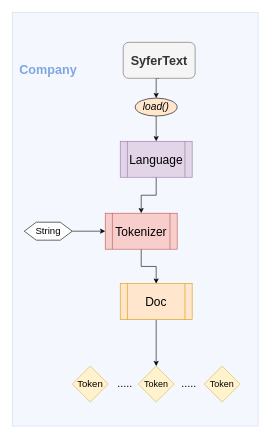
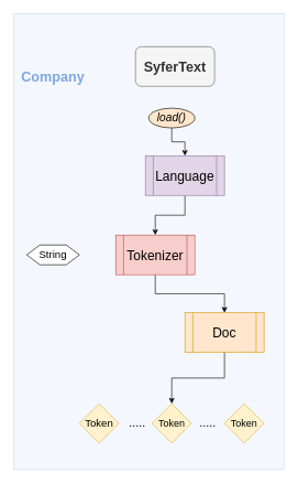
  <mxCell id="0" />
  <mxCell id="1" parent="0" />
  <mxCell id="2" value="" style="rounded=0;whiteSpace=wrap;html=1;fillColor=#dae8fc;strokeColor=#6c8ebf;opacity=30;" vertex="1" parent="1"><mxGeometry x="20" y="20" width="410" height="690" as="geometry" /></mxCell>
- <mxCell id="3" style="edgeStyle=orthogonalEdgeStyle;rounded=0;orthogonalLoop=1;jettySize=auto;html=1;exitX=0.5;exitY=1;exitDx=0;exitDy=0;entryX=0.5;entryY=0;entryDx=0;entryDy=0;" edge="1" parent="1" source="4" target="8"><mxGeometry relative="1" as="geometry" /></mxCell>
  <mxCell id="4" value="&lt;font style=&quot;font-size: 21px&quot;&gt;&lt;b&gt;SyferText&lt;/b&gt;&lt;/font&gt;" style="rounded=1;whiteSpace=wrap;html=1;fillColor=#f5f5f5;strokeColor=#666666;fontColor=#333333;" vertex="1" parent="1"><mxGeometry x="205" y="70" width="120" height="60" as="geometry" /></mxCell>
  <mxCell id="5" style="edgeStyle=orthogonalEdgeStyle;rounded=0;orthogonalLoop=1;jettySize=auto;html=1;exitX=0.5;exitY=1;exitDx=0;exitDy=0;entryX=0.5;entryY=0;entryDx=0;entryDy=0;" edge="1" parent="1" source="6" target="10"><mxGeometry relative="1" as="geometry" /></mxCell>
- <mxCell id="6" value="&lt;span style=&quot;font-size: 20px&quot;&gt;Language&lt;/span&gt;" style="shape=process;whiteSpace=wrap;html=1;backgroundOutline=1;fillColor=#e1d5e7;strokeColor=#9673a6;" vertex="1" parent="1"><mxGeometry x="200" y="235" width="120" height="60" as="geometry" /></mxCell>
+ <mxCell id="6" value="&lt;span style=&quot;font-size: 20px&quot;&gt;Language&lt;/span&gt;" style="shape=process;whiteSpace=wrap;html=1;backgroundOutline=1;fillColor=#e1d5e7;strokeColor=#9673a6;" vertex="1" parent="1"><mxGeometry x="220" y="235" width="120" height="60" as="geometry" /></mxCell>
  <mxCell id="7" style="edgeStyle=orthogonalEdgeStyle;rounded=0;orthogonalLoop=1;jettySize=auto;html=1;exitX=0.5;exitY=1;exitDx=0;exitDy=0;entryX=0.5;entryY=0;entryDx=0;entryDy=0;" edge="1" parent="1" source="8" target="6"><mxGeometry relative="1" as="geometry" /></mxCell>
  <mxCell id="8" value="&lt;font style=&quot;font-size: 17px&quot;&gt;&lt;i&gt;load()&lt;/i&gt;&lt;/font&gt;" style="ellipse;whiteSpace=wrap;html=1;fillColor=#ffe6cc;" vertex="1" parent="1"><mxGeometry x="225" y="163" width="70" height="30" as="geometry" /></mxCell>
  <mxCell id="9" style="edgeStyle=orthogonalEdgeStyle;rounded=0;orthogonalLoop=1;jettySize=auto;html=1;exitX=0.5;exitY=1;exitDx=0;exitDy=0;entryX=0.5;entryY=0;entryDx=0;entryDy=0;" edge="1" parent="1" source="10" target="12"><mxGeometry relative="1" as="geometry" /></mxCell>
  <mxCell id="10" value="&lt;font style=&quot;font-size: 20px&quot;&gt;Tokenizer&lt;/font&gt;" style="shape=process;whiteSpace=wrap;html=1;backgroundOutline=1;fillColor=#f8cecc;strokeColor=#b85450;" vertex="1" parent="1"><mxGeometry x="175" y="355" width="120" height="60" as="geometry" /></mxCell>
  <mxCell id="11" style="edgeStyle=orthogonalEdgeStyle;rounded=0;orthogonalLoop=1;jettySize=auto;html=1;exitX=0.5;exitY=1;exitDx=0;exitDy=0;entryX=0.5;entryY=0;entryDx=0;entryDy=0;" edge="1" parent="1" source="12" target="14"><mxGeometry relative="1" as="geometry" /></mxCell>
- <mxCell id="12" value="&lt;font style=&quot;font-size: 20px&quot;&gt;Doc&lt;/font&gt;" style="shape=process;whiteSpace=wrap;html=1;backgroundOutline=1;fillColor=#ffe6cc;strokeColor=#d79b00;" vertex="1" parent="1"><mxGeometry x="200" y="472.5" width="120" height="60" as="geometry" /></mxCell>
+ <mxCell id="12" value="&lt;font style=&quot;font-size: 20px&quot;&gt;Doc&lt;/font&gt;" style="shape=process;whiteSpace=wrap;html=1;backgroundOutline=1;fillColor=#ffe6cc;strokeColor=#d79b00;" vertex="1" parent="1"><mxGeometry x="280" y="472.5" width="120" height="60" as="geometry" /></mxCell>
  <mxCell id="13" value="&lt;font style=&quot;font-size: 16px&quot;&gt;Token&lt;/font&gt;" style="rhombus;whiteSpace=wrap;html=1;fillColor=#fff2cc;strokeColor=#d6b656;" vertex="1" parent="1"><mxGeometry x="120" y="610" width="60" height="60" as="geometry" /></mxCell>
  <mxCell id="14" value="&lt;font style=&quot;font-size: 15px&quot;&gt;Token&lt;/font&gt;" style="rhombus;whiteSpace=wrap;html=1;fillColor=#fff2cc;strokeColor=#d6b656;" vertex="1" parent="1"><mxGeometry x="230" y="610" width="60" height="60" as="geometry" /></mxCell>
  <mxCell id="15" value="&lt;font style=&quot;font-size: 15px&quot;&gt;Token&lt;/font&gt;" style="rhombus;whiteSpace=wrap;html=1;fillColor=#fff2cc;strokeColor=#d6b656;" vertex="1" parent="1"><mxGeometry x="340" y="610" width="60" height="60" as="geometry" /></mxCell>
- <mxCell id="16" style="edgeStyle=orthogonalEdgeStyle;rounded=0;orthogonalLoop=1;jettySize=auto;html=1;exitX=1;exitY=0.5;exitDx=0;exitDy=0;entryX=0;entryY=0.5;entryDx=0;entryDy=0;" edge="1" parent="1" source="17" target="10"><mxGeometry relative="1" as="geometry" /></mxCell>
  <mxCell id="17" value="&lt;font style=&quot;font-size: 16px&quot;&gt;String&lt;/font&gt;" style="shape=hexagon;perimeter=hexagonPerimeter2;whiteSpace=wrap;html=1;" vertex="1" parent="1"><mxGeometry x="40" y="370" width="80" height="30" as="geometry" /></mxCell>
  <mxCell id="18" value="&lt;font style=&quot;font-size: 18px&quot;&gt;.....&lt;/font&gt;" style="text;html=1;strokeColor=none;fillColor=none;align=center;verticalAlign=middle;whiteSpace=wrap;rounded=0;" vertex="1" parent="1"><mxGeometry x="295" y="630" width="40" height="20" as="geometry" /></mxCell>
  <mxCell id="19" value="&lt;font style=&quot;font-size: 18px&quot;&gt;.....&lt;/font&gt;" style="text;html=1;strokeColor=none;fillColor=none;align=center;verticalAlign=middle;whiteSpace=wrap;rounded=0;" vertex="1" parent="1"><mxGeometry x="187.5" y="630" width="40" height="20" as="geometry" /></mxCell>
  <mxCell id="20" value="&lt;font style=&quot;font-size: 21px&quot; color=&quot;#7ea6e0&quot;&gt;&lt;b&gt;Company&lt;/b&gt;&lt;/font&gt;" style="text;html=1;strokeColor=none;fillColor=none;align=center;verticalAlign=middle;whiteSpace=wrap;rounded=0;opacity=30;" vertex="1" parent="1"><mxGeometry x="60" y="105" width="40" height="20" as="geometry" /></mxCell>
